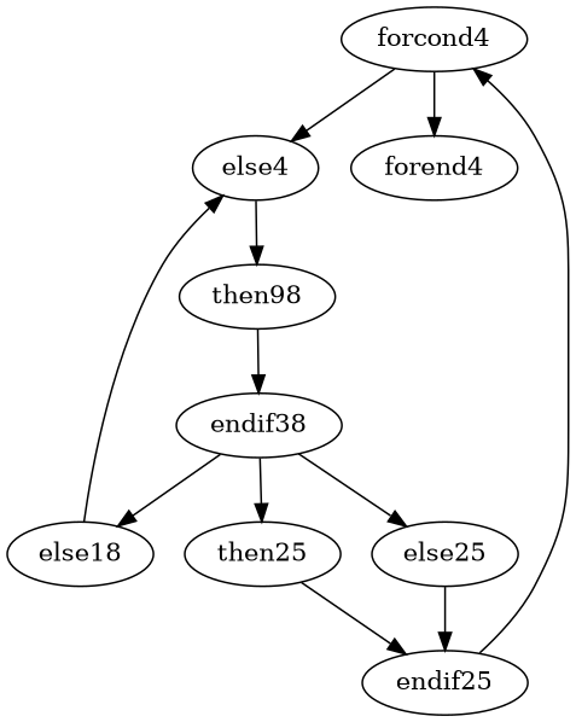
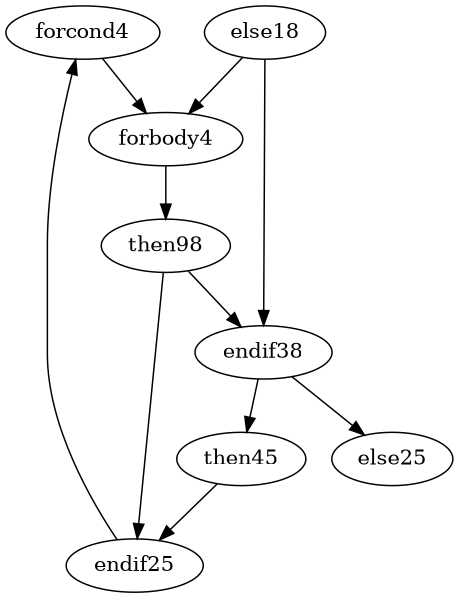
  digraph {
    forcond4
-   forbody4 [label=else4]
-   forend4
+   forbody4
    n4 [label=then98]
    n5 [label=endif38]
    else18
-   then25
+   then25 [label=then45]
    else25
    endif25
    forcond4 -> forbody4
-   forcond4 -> forend4
    forbody4 -> n4
    n4 -> n5
    n5 -> then25
    n5 -> else25
    else18 -> forbody4
-   n5 -> else18
+   else18 -> n5
    then25 -> endif25
-   else25 -> endif25
+   n4 -> endif25
    endif25 -> forcond4
  }
